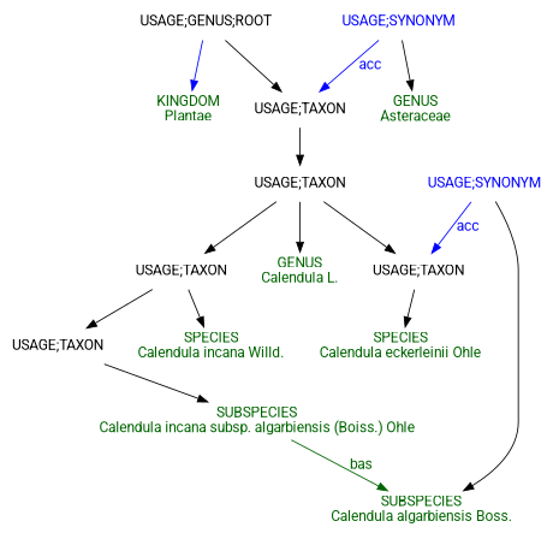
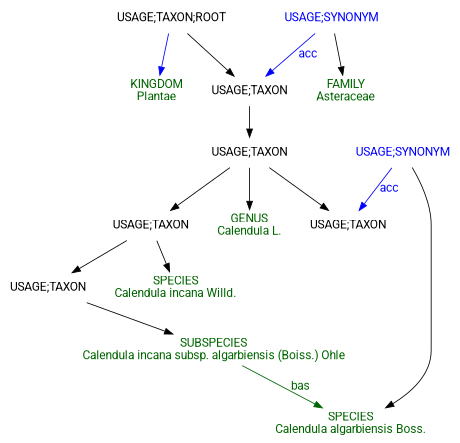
  digraph {
    fontname=Roboto
    node [fontcolor=darkgreen fontname=Roboto shape=plaintext]
    edge [fontname=Roboto]
    n1 [label="KINGDOM\nPlantae"]
-   n2 [label="USAGE;GENUS;ROOT" fontcolor=""]
+   n2 [label="USAGE;TAXON;ROOT" fontcolor=""]
    n3 [label="USAGE;TAXON" fontcolor=""]
    n4 [label="USAGE;TAXON" fontcolor=""]
    n5 [label="GENUS\nCalendula L."]
    n6 [label="USAGE;TAXON" fontcolor=""]
    n7 [label="USAGE;TAXON" fontcolor=""]
-   n8 [label="SPECIES\nCalendula eckerleinii Ohle"]
    n9 [label="SPECIES\nCalendula incana Willd."]
    n10 [label="USAGE;TAXON" fontcolor=""]
-   n11 [label="GENUS\nAsteraceae"]
+   n11 [label="FAMILY\nAsteraceae"]
    n12 [fontcolor=blue label="USAGE;SYNONYM"]
    n13 [label="SUBSPECIES\nCalendula incana subsp. algarbiensis (Boiss.) Ohle"]
-   n14 [label="SUBSPECIES\nCalendula algarbiensis Boss."]
+   n14 [label="SPECIES\nCalendula algarbiensis Boss."]
    n15 [fontcolor=blue label="USAGE;SYNONYM"]
    n2 -> n1 [color=blue]
    n2 -> n3
    n3 -> n4
    n4 -> n5
    n4 -> n6
    n4 -> n7
-   n6 -> n8
    n7 -> n9
    n7 -> n10
    n10 -> n13
    n12 -> n3 [color=blue fontcolor=blue label=acc]
    n12 -> n11
    n13 -> n14 [color=darkgreen fontcolor=darkgreen label=bas]
    n15 -> n6 [color=blue fontcolor=blue label=acc]
    n15 -> n14
  }
